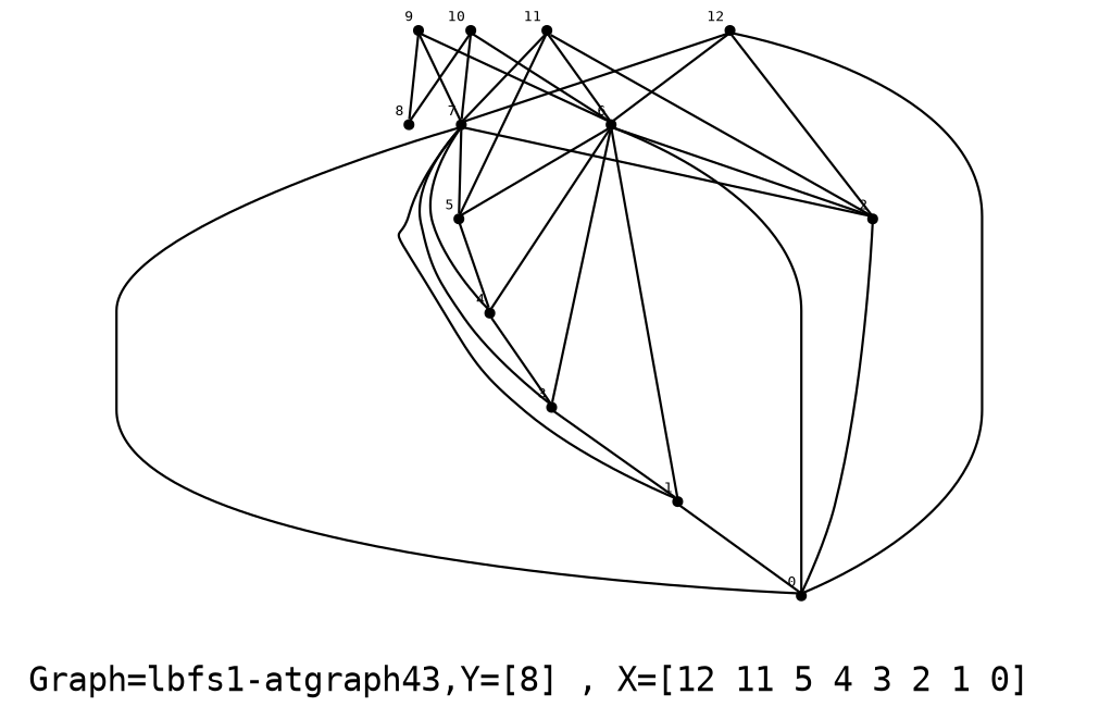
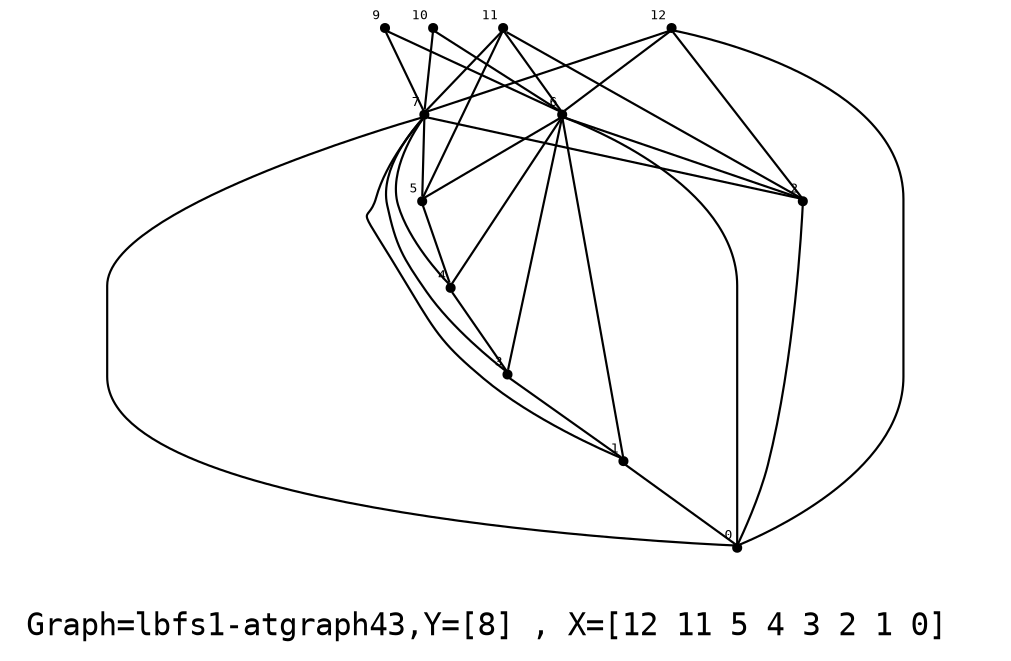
  graph {
    label="Graph=lbfs1-atgraph43,Y=[8] , X=[12 11 5 4 3 2 1 0]  "
    labelloc=bottom
    fontname="DejaVu Sans Mono"
    node [fontsize=6 shape=point fontname="DejaVu Sans Mono"]
    edge [fontname="DejaVu Sans Mono"]
    0 [xlabel=0]
    1 [xlabel=1]
    2 [xlabel=2]
    3 [xlabel=3]
    4 [xlabel=4]
    5 [xlabel=5]
    6 [xlabel=6]
    7 [xlabel=7]
-   8 [xlabel=8]
    9 [xlabel=9]
    10 [xlabel=10]
    11 [xlabel=11]
    12 [xlabel=12]
    1 -- 0
    2 -- 0
    3 -- 1
    4 -- 3
    5 -- 4
    6 -- 0
    6 -- 1
    6 -- 2
    6 -- 3
    6 -- 4
    6 -- 5
    7 -- 0
    7 -- 1
    7 -- 2
    7 -- 3
    7 -- 4
    7 -- 5
    9 -- 6
    9 -- 7
-   9 -- 8
    10 -- 6
    10 -- 7
-   10 -- 8
    11 -- 2
    11 -- 5
    11 -- 6
    11 -- 7
    12 -- 0
    12 -- 2
    12 -- 6
    12 -- 7
  }
